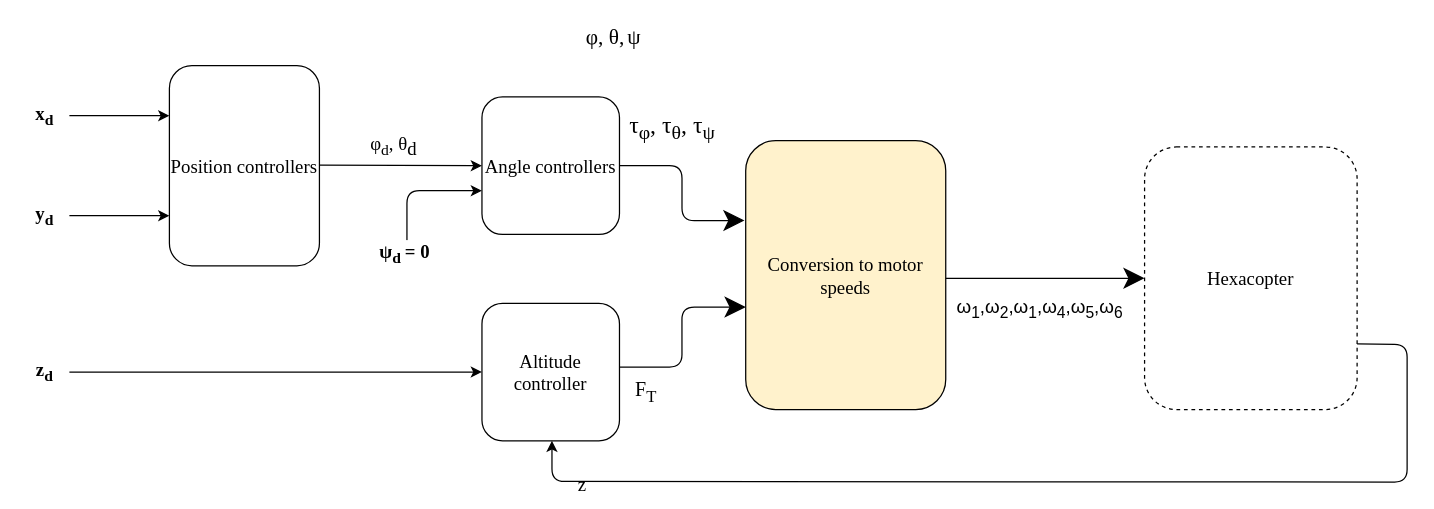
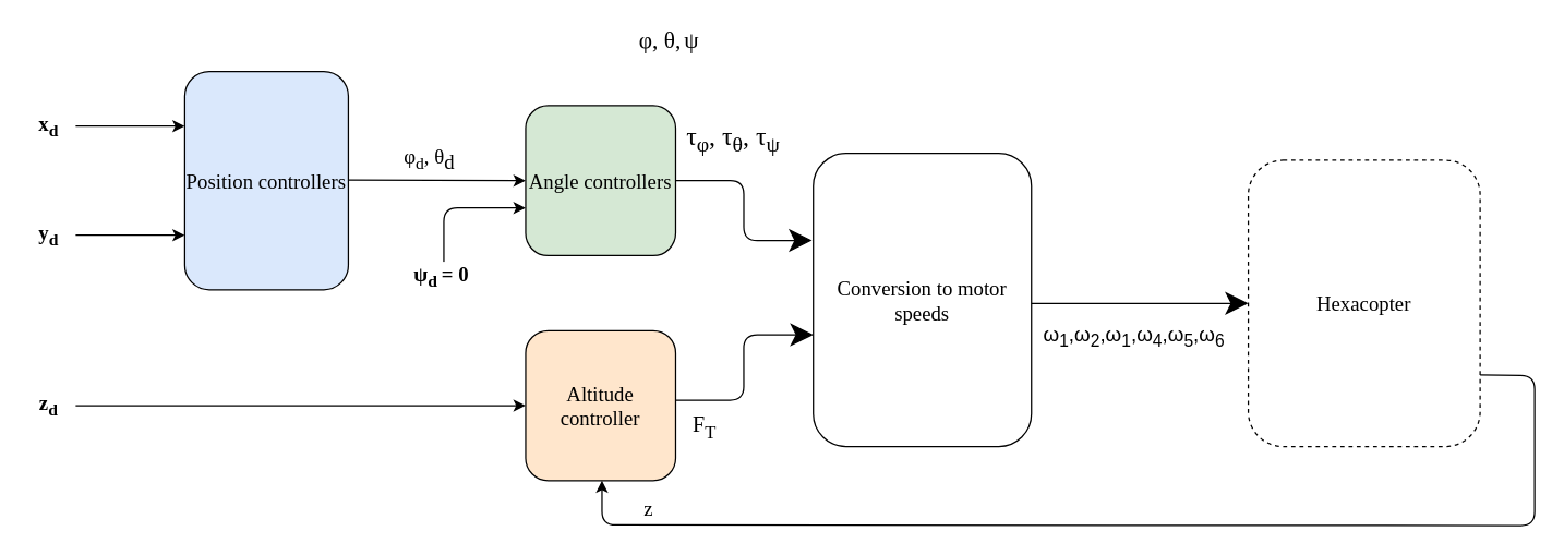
  <mxCell id="0" />
  <mxCell id="1" parent="0" />
  <mxCell id="2" value="&lt;font face=&quot;Times New Roman&quot; style=&quot;font-size: 15px&quot;&gt;Hexacopter&lt;/font&gt;" style="rounded=1;whiteSpace=wrap;html=1;hachureGap=4;pointerEvents=0;dashed=1;" parent="1" vertex="1"><mxGeometry x="915" y="117" width="170" height="210" as="geometry" /></mxCell>
- <mxCell id="3" value="&lt;font face=&quot;Times New Roman&quot; style=&quot;font-size: 15px&quot;&gt;Conversion to motor speeds&lt;/font&gt;" style="rounded=1;whiteSpace=wrap;html=1;hachureGap=4;pointerEvents=0;fillColor=#fff2cc;" parent="1" vertex="1"><mxGeometry x="595.96" y="112" width="160" height="215" as="geometry" /></mxCell>
- <mxCell id="4" value="&lt;font face=&quot;Times New Roman&quot; style=&quot;font-size: 15px&quot;&gt;Angle controllers&lt;/font&gt;" style="rounded=1;whiteSpace=wrap;html=1;hachureGap=4;pointerEvents=0;" parent="1" vertex="1"><mxGeometry x="385" y="77" width="110" height="110" as="geometry" /></mxCell>
- <mxCell id="5" value="&lt;font face=&quot;Times New Roman&quot; style=&quot;font-size: 15px&quot;&gt;Altitude controller&lt;/font&gt;" style="rounded=1;whiteSpace=wrap;html=1;hachureGap=4;pointerEvents=0;" parent="1" vertex="1"><mxGeometry x="385" y="242" width="110" height="110" as="geometry" /></mxCell>
- <mxCell id="6" value="&lt;font face=&quot;Times New Roman&quot; style=&quot;font-size: 15px&quot;&gt;Position controllers&lt;/font&gt;" style="rounded=1;whiteSpace=wrap;html=1;hachureGap=4;pointerEvents=0;" parent="1" vertex="1"><mxGeometry x="135" y="52" width="120" height="160" as="geometry" /></mxCell>
+ <mxCell id="3" value="&lt;font face=&quot;Times New Roman&quot; style=&quot;font-size: 15px&quot;&gt;Conversion to motor speeds&lt;/font&gt;" style="rounded=1;whiteSpace=wrap;html=1;hachureGap=4;pointerEvents=0;" parent="1" vertex="1"><mxGeometry x="595.96" y="112" width="160" height="215" as="geometry" /></mxCell>
+ <mxCell id="4" value="&lt;font face=&quot;Times New Roman&quot; style=&quot;font-size: 15px&quot;&gt;Angle controllers&lt;/font&gt;" style="rounded=1;whiteSpace=wrap;html=1;hachureGap=4;pointerEvents=0;fillColor=#d5e8d4;" parent="1" vertex="1"><mxGeometry x="385" y="77" width="110" height="110" as="geometry" /></mxCell>
+ <mxCell id="5" value="&lt;font face=&quot;Times New Roman&quot; style=&quot;font-size: 15px&quot;&gt;Altitude controller&lt;/font&gt;" style="rounded=1;whiteSpace=wrap;html=1;hachureGap=4;pointerEvents=0;fillColor=#ffe6cc;" parent="1" vertex="1"><mxGeometry x="385" y="242" width="110" height="110" as="geometry" /></mxCell>
+ <mxCell id="6" value="&lt;font face=&quot;Times New Roman&quot; style=&quot;font-size: 15px&quot;&gt;Position controllers&lt;/font&gt;" style="rounded=1;whiteSpace=wrap;html=1;hachureGap=4;pointerEvents=0;fillColor=#dae8fc;" parent="1" vertex="1"><mxGeometry x="135" y="52" width="120" height="160" as="geometry" /></mxCell>
  <mxCell id="7" value="" style="endArrow=classic;html=1;startSize=14;endSize=14;sourcePerimeterSpacing=8;targetPerimeterSpacing=8;entryX=0;entryY=0.25;entryDx=0;entryDy=0;" parent="1" edge="1"><mxGeometry width="50" height="50" relative="1" as="geometry"><mxPoint x="495" y="132" as="sourcePoint" /><mxPoint x="595" y="175.75" as="targetPoint" /><Array as="points"><mxPoint x="545" y="132" /><mxPoint x="545" y="176" /></Array></mxGeometry></mxCell>
  <mxCell id="8" value="&lt;p class=&quot;MsoNormal&quot;&gt;&lt;span style=&quot;font-size: 19px ; line-height: 107%&quot;&gt;&lt;font face=&quot;Times New Roman&quot; style=&quot;font-size: 19px&quot;&gt;τ&lt;sub&gt;φ&lt;/sub&gt;, τ&lt;sub&gt;θ&lt;/sub&gt;, τ&lt;sub&gt;ψ&lt;/sub&gt;&lt;/font&gt;&lt;/span&gt;&lt;sub&gt;&lt;span style=&quot;font-size: 16.0pt ; line-height: 107%&quot;&gt;&lt;/span&gt;&lt;/sub&gt;&lt;/p&gt;" style="edgeLabel;html=1;align=center;verticalAlign=middle;resizable=0;points=[];" parent="7" vertex="1" connectable="0"><mxGeometry x="-0.153" y="5" relative="1" as="geometry"><mxPoint x="-14" y="-41" as="offset" /></mxGeometry></mxCell>
  <mxCell id="9" value="" style="endArrow=classic;html=1;startSize=14;endSize=14;sourcePerimeterSpacing=8;targetPerimeterSpacing=8;entryX=0;entryY=0.619;entryDx=0;entryDy=0;entryPerimeter=0;" parent="1" target="3" edge="1"><mxGeometry width="50" height="50" relative="1" as="geometry"><mxPoint x="495" y="293" as="sourcePoint" /><mxPoint x="595.96" y="246.915" as="targetPoint" /><Array as="points"><mxPoint x="545" y="293" /><mxPoint x="544.96" y="245" /></Array></mxGeometry></mxCell>
  <mxCell id="10" value="&lt;font face=&quot;Times New Roman&quot; style=&quot;font-size: 16px&quot;&gt;F&lt;sub&gt;T&lt;/sub&gt;&lt;/font&gt;" style="edgeLabel;html=1;align=center;verticalAlign=middle;resizable=0;points=[];" parent="9" vertex="1" connectable="0"><mxGeometry x="0.141" relative="1" as="geometry"><mxPoint x="-29" y="54" as="offset" /></mxGeometry></mxCell>
  <mxCell id="11" value="" style="endArrow=classic;html=1;startSize=14;endSize=14;sourcePerimeterSpacing=8;targetPerimeterSpacing=8;entryX=0;entryY=0.5;entryDx=0;entryDy=0;" parent="1" target="2" edge="1"><mxGeometry width="50" height="50" relative="1" as="geometry"><mxPoint x="756" y="222" as="sourcePoint" /><mxPoint x="875" y="172" as="targetPoint" /></mxGeometry></mxCell>
  <mxCell id="12" value="" style="endArrow=classic;html=1;entryX=0;entryY=0.25;entryDx=0;entryDy=0;" edge="1" parent="1" target="6"><mxGeometry width="50" height="50" relative="1" as="geometry"><mxPoint x="55" y="92" as="sourcePoint" /><mxPoint x="115" y="77" as="targetPoint" /></mxGeometry></mxCell>
  <mxCell id="13" value="&lt;font face=&quot;Times New Roman&quot; style=&quot;font-size: 15px&quot;&gt;&lt;b&gt;x&lt;sub&gt;d&lt;/sub&gt;&lt;/b&gt;&lt;/font&gt;" style="text;html=1;align=center;verticalAlign=middle;resizable=0;points=[];autosize=1;strokeColor=none;fillColor=none;" vertex="1" parent="1"><mxGeometry x="20" y="82" width="30" height="20" as="geometry" /></mxCell>
  <mxCell id="14" value="" style="endArrow=classic;html=1;" edge="1" parent="1"><mxGeometry width="50" height="50" relative="1" as="geometry"><mxPoint x="55" y="172" as="sourcePoint" /><mxPoint x="135" y="172" as="targetPoint" /></mxGeometry></mxCell>
  <mxCell id="15" value="&lt;font face=&quot;Times New Roman&quot;&gt;&lt;span style=&quot;font-size: 15px&quot;&gt;&lt;b&gt;y&lt;sub&gt;d&lt;/sub&gt;&lt;/b&gt;&lt;/span&gt;&lt;/font&gt;" style="text;html=1;align=center;verticalAlign=middle;resizable=0;points=[];autosize=1;strokeColor=none;fillColor=none;" vertex="1" parent="1"><mxGeometry x="20" y="162" width="30" height="20" as="geometry" /></mxCell>
  <mxCell id="16" value="" style="endArrow=classic;html=1;entryX=0;entryY=0.25;entryDx=0;entryDy=0;" edge="1" parent="1"><mxGeometry width="50" height="50" relative="1" as="geometry"><mxPoint x="55" y="297" as="sourcePoint" /><mxPoint x="385" y="297" as="targetPoint" /></mxGeometry></mxCell>
  <mxCell id="17" value="&lt;font face=&quot;Times New Roman&quot; style=&quot;font-size: 15px&quot;&gt;&lt;b&gt;&lt;span&gt;z&lt;/span&gt;&lt;span&gt;&lt;sub&gt;d&lt;/sub&gt;&lt;/span&gt;&lt;/b&gt;&lt;/font&gt;" style="text;html=1;align=center;verticalAlign=middle;resizable=0;points=[];autosize=1;strokeColor=none;fillColor=none;" vertex="1" parent="1"><mxGeometry x="20" y="287" width="30" height="20" as="geometry" /></mxCell>
  <mxCell id="18" value="" style="endArrow=classic;html=1;entryX=0;entryY=0.5;entryDx=0;entryDy=0;" edge="1" parent="1" target="4"><mxGeometry width="50" height="50" relative="1" as="geometry"><mxPoint x="255" y="131.5" as="sourcePoint" /><mxPoint x="335" y="131.5" as="targetPoint" /></mxGeometry></mxCell>
  <mxCell id="19" value="&lt;font face=&quot;Times New Roman&quot; style=&quot;font-size: 15px&quot;&gt;&lt;span style=&quot;line-height: 107%&quot;&gt;φ&lt;sub&gt;d&lt;/sub&gt;, θ&lt;/span&gt;&lt;sub&gt;&lt;span style=&quot;font-size: 15px ; line-height: 107%&quot;&gt;d&amp;nbsp;&lt;/span&gt;&lt;/sub&gt;&lt;/font&gt;" style="edgeLabel;html=1;align=center;verticalAlign=middle;resizable=0;points=[];" vertex="1" connectable="0" parent="18"><mxGeometry x="-0.446" y="3" relative="1" as="geometry"><mxPoint x="24" y="-12" as="offset" /></mxGeometry></mxCell>
  <mxCell id="20" value="" style="endArrow=classic;html=1;" edge="1" parent="1"><mxGeometry width="50" height="50" relative="1" as="geometry"><mxPoint x="325" y="192" as="sourcePoint" /><mxPoint x="385" y="152" as="targetPoint" /><Array as="points"><mxPoint x="325" y="152" /></Array></mxGeometry></mxCell>
  <mxCell id="21" value="&lt;font face=&quot;Times New Roman&quot; style=&quot;font-size: 15px&quot;&gt;&lt;span style=&quot;font-weight: bold ; line-height: 107%&quot;&gt;ψ&lt;/span&gt;&lt;span style=&quot;font-size: 15px ; line-height: 107%&quot;&gt;&lt;b&gt;&lt;sub&gt;d&amp;nbsp;&lt;/sub&gt;= 0&lt;/b&gt;&lt;/span&gt;&lt;/font&gt;" style="edgeLabel;html=1;align=center;verticalAlign=middle;resizable=0;points=[];" vertex="1" connectable="0" parent="20"><mxGeometry x="-0.8" y="3" relative="1" as="geometry"><mxPoint y="20" as="offset" /></mxGeometry></mxCell>
  <mxCell id="22" value="&lt;span style=&quot;font-family: &amp;#34;times new roman&amp;#34; ; font-size: 17px ; background-color: rgb(255 , 255 , 255)&quot;&gt;φ,&lt;/span&gt;&lt;span style=&quot;font-family: &amp;#34;times new roman&amp;#34; ; font-size: 17px ; background-color: rgb(255 , 255 , 255)&quot;&gt;&amp;nbsp;θ,&lt;/span&gt;&lt;sub style=&quot;font-family: &amp;#34;times new roman&amp;#34; ; background-color: rgb(255 , 255 , 255)&quot;&gt;&amp;nbsp;&lt;/sub&gt;&lt;span style=&quot;font-family: &amp;#34;times new roman&amp;#34; ; font-size: 17px ; background-color: rgb(255 , 255 , 255)&quot;&gt;ψ&lt;/span&gt;" style="text;html=1;align=center;verticalAlign=middle;resizable=0;points=[];autosize=1;strokeColor=none;fillColor=none;" vertex="1" parent="1"><mxGeometry x="460" y="20" width="60" height="20" as="geometry" /></mxCell>
  <mxCell id="23" value="&lt;span style=&quot;font-size: 15px ; background-color: rgb(255 , 255 , 255) ; line-height: 16.05px&quot;&gt;ω&lt;sub&gt;1&lt;/sub&gt;,ω&lt;sub&gt;2&lt;/sub&gt;,ω&lt;sub&gt;1&lt;/sub&gt;,ω&lt;sub&gt;4&lt;/sub&gt;,&lt;/span&gt;&lt;span style=&quot;font-size: 15px ; background-color: rgb(255 , 255 , 255) ; line-height: 16.05px&quot;&gt;ω&lt;sub&gt;5&lt;/sub&gt;,ω&lt;sub&gt;6&lt;/sub&gt;&lt;/span&gt;" style="text;html=1;align=center;verticalAlign=middle;resizable=0;points=[];autosize=1;strokeColor=none;fillColor=none;" vertex="1" parent="1"><mxGeometry x="755.96" y="232" width="150" height="30" as="geometry" /></mxCell>
  <mxCell id="24" value="" style="endArrow=classic;html=1;exitX=1;exitY=0.75;exitDx=0;exitDy=0;" edge="1" parent="1" source="2"><mxGeometry width="50" height="50" relative="1" as="geometry"><mxPoint x="1086" y="302" as="sourcePoint" /><mxPoint x="441" y="352" as="targetPoint" /><Array as="points"><mxPoint x="1125" y="275" /><mxPoint x="1125" y="385" /><mxPoint x="441" y="384.5" /></Array></mxGeometry></mxCell>
- <mxCell id="25" value="&lt;font face=&quot;Times New Roman&quot; style=&quot;font-size: 15px&quot;&gt;z&lt;/font&gt;" style="text;html=1;align=center;verticalAlign=middle;resizable=0;points=[];autosize=1;strokeColor=none;fillColor=none;" vertex="1" parent="1"><mxGeometry x="455" y="377" width="20" height="20" as="geometry" /></mxCell>
+ <mxCell id="25" value="&lt;font face=&quot;Times New Roman&quot; style=&quot;font-size: 15px&quot;&gt;z&lt;/font&gt;" style="text;html=1;align=center;verticalAlign=middle;resizable=0;points=[];autosize=1;strokeColor=none;fillColor=none;" vertex="1" parent="1"><mxGeometry x="465" y="362" width="20" height="20" as="geometry" /></mxCell>
